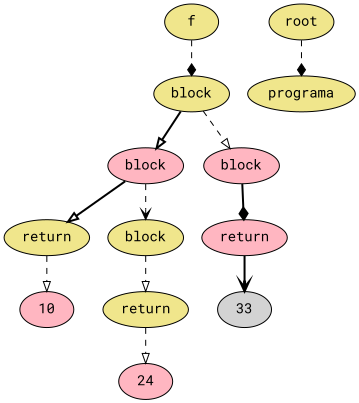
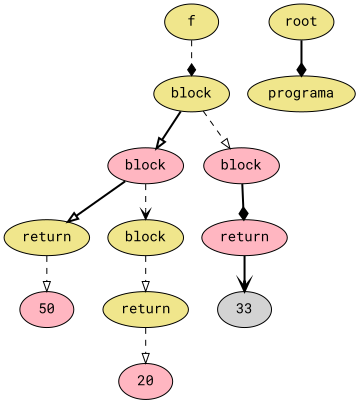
  digraph {
    fontname="Roboto Mono"
    node [fillcolor=khaki fontname="Roboto Mono" style=filled]
    edge [arrowhead=onormal fontname="Roboto Mono" style=dashed]
-   n1 [fillcolor=lightpink label=10]
+   n1 [fillcolor=lightpink label=50]
    n2 [label=return]
    n3 [fillcolor=lightpink label=block]
    n4 [label=block]
    n5 [label=return]
-   n6 [fillcolor=lightpink label=24]
+   n6 [fillcolor=lightpink label=20]
    n7 [label=block]
    n8 [fillcolor=lightpink label=block]
    n9 [fillcolor=lightpink label=return]
    n10 [fillcolor=lightgrey label=33]
    n11 [label=f]
    n12 [label=programa]
    n13 [label=root]
    n2 -> n1
    n3 -> n2 [style=bold]
    n3 -> n4 [arrowhead=vee]
    n4 -> n5
    n5 -> n6
    n7 -> n3 [style=bold]
    n7 -> n8
    n8 -> n9 [arrowhead=diamond style=bold]
    n9 -> n10 [arrowhead=vee style=bold]
    n11 -> n7 [arrowhead=diamond]
-   n13 -> n12 [arrowhead=diamond]
+   n13 -> n12 [arrowhead=diamond style=bold]
  }
